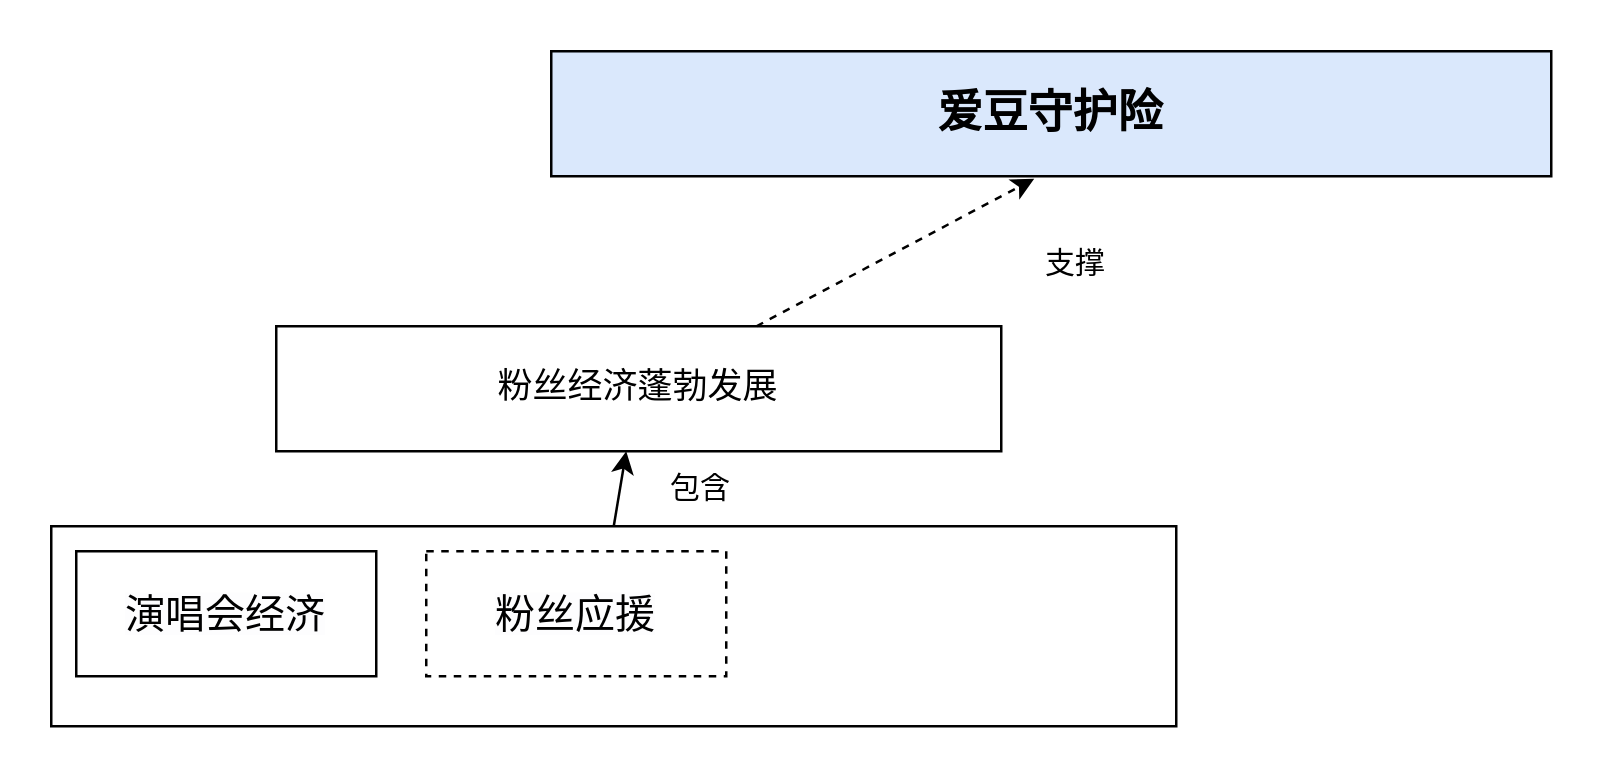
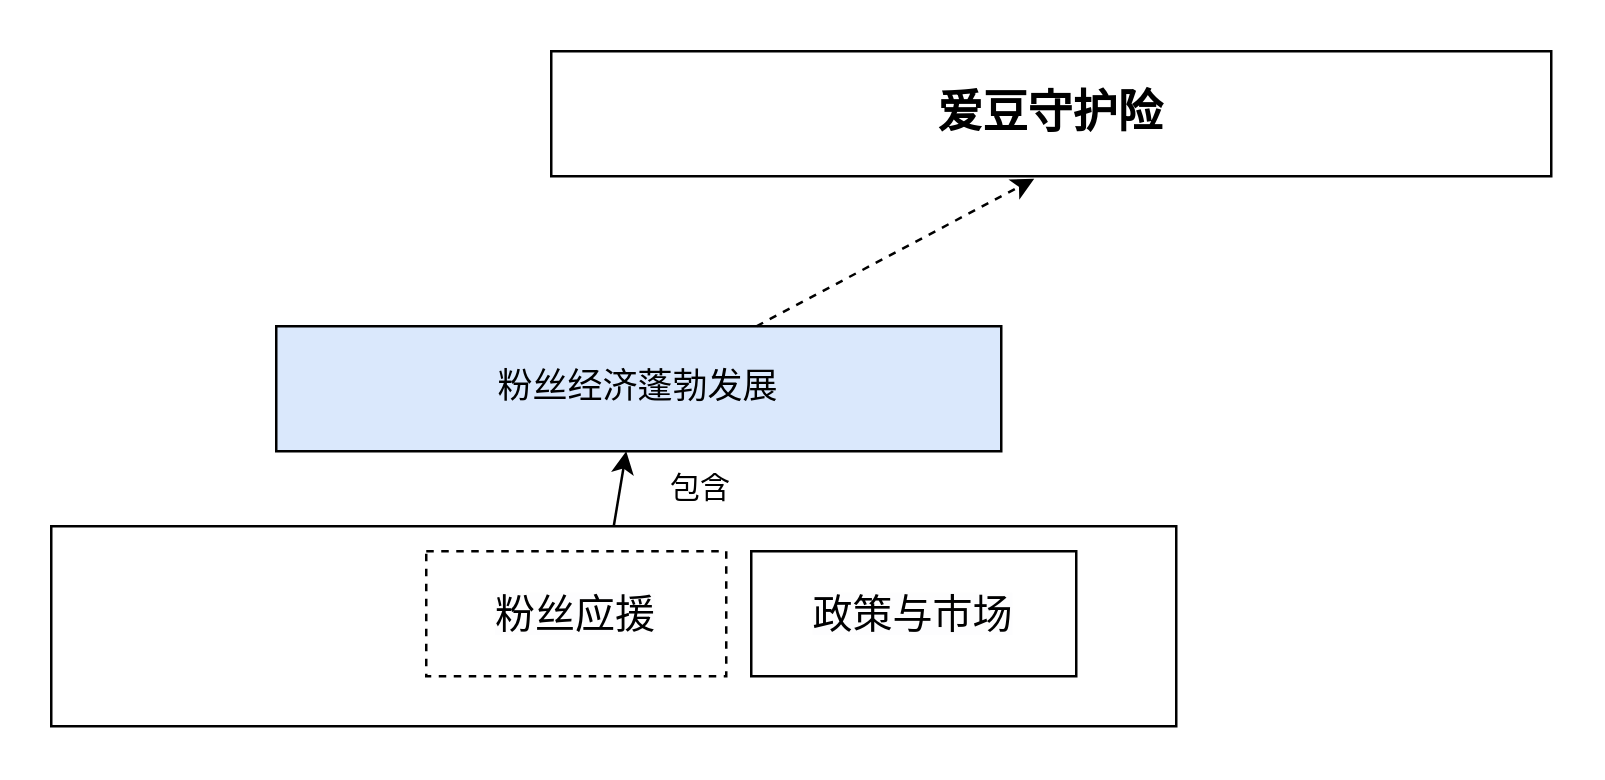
  <mxCell id="0" />
  <mxCell id="1" parent="0" />
  <mxCell id="2" value="" style="rounded=0;whiteSpace=wrap;html=1;movable=1;resizable=1;rotatable=1;deletable=1;editable=1;locked=0;connectable=1;" vertex="1" parent="1"><mxGeometry x="20" y="210" width="450" height="80" as="geometry" /></mxCell>
- <mxCell id="3" value="&lt;p style=&quot;margin: 0pt 0pt 0.0pt; text-align: justify; font-family: &amp;quot;Times New Roman&amp;quot;;&quot; class=&quot;MsoNormal&quot;&gt;&lt;span style=&quot;font-family: 宋体;&quot;&gt;&lt;b style=&quot;&quot;&gt;&lt;font style=&quot;font-size: 18px;&quot;&gt;爱豆守护险&lt;/font&gt;&lt;/b&gt;&lt;/span&gt;&lt;/p&gt;" style="rounded=0;whiteSpace=wrap;html=1;fillColor=#dae8fc;" vertex="1" parent="1"><mxGeometry x="220" y="20" width="400" height="50" as="geometry" /></mxCell>
- <mxCell id="4" value="&lt;p style=&quot;margin: 0pt 0pt 0.0pt; text-align: justify; font-family: &amp;quot;Times New Roman&amp;quot;; font-size: 10.5pt;&quot; class=&quot;MsoNormal&quot;&gt;&lt;span style=&quot;font-family: 宋体; font-size: 10.5pt;&quot;&gt;粉丝经济蓬勃发展&lt;/span&gt;&lt;/p&gt;" style="rounded=0;whiteSpace=wrap;html=1;" vertex="1" parent="1"><mxGeometry x="110" y="130" width="290" height="50" as="geometry" /></mxCell>
+ <mxCell id="3" value="&lt;p style=&quot;margin: 0pt 0pt 0.0pt; text-align: justify; font-family: &amp;quot;Times New Roman&amp;quot;;&quot; class=&quot;MsoNormal&quot;&gt;&lt;span style=&quot;font-family: 宋体;&quot;&gt;&lt;b style=&quot;&quot;&gt;&lt;font style=&quot;font-size: 18px;&quot;&gt;爱豆守护险&lt;/font&gt;&lt;/b&gt;&lt;/span&gt;&lt;/p&gt;" style="rounded=0;whiteSpace=wrap;html=1;" vertex="1" parent="1"><mxGeometry x="220" y="20" width="400" height="50" as="geometry" /></mxCell>
+ <mxCell id="4" value="&lt;p style=&quot;margin: 0pt 0pt 0.0pt; text-align: justify; font-family: &amp;quot;Times New Roman&amp;quot;; font-size: 10.5pt;&quot; class=&quot;MsoNormal&quot;&gt;&lt;span style=&quot;font-family: 宋体; font-size: 10.5pt;&quot;&gt;粉丝经济蓬勃发展&lt;/span&gt;&lt;/p&gt;" style="rounded=0;whiteSpace=wrap;html=1;fillColor=#dae8fc;" vertex="1" parent="1"><mxGeometry x="110" y="130" width="290" height="50" as="geometry" /></mxCell>
  <mxCell id="5" value="" style="endArrow=classic;html=1;rounded=0;entryX=0.483;entryY=1.02;entryDx=0;entryDy=0;entryPerimeter=0;dashed=1;" edge="1" parent="1" source="4" target="3"><mxGeometry width="50" height="50" relative="1" as="geometry"><mxPoint x="420" y="70" as="sourcePoint" /><mxPoint x="360" y="90" as="targetPoint" /></mxGeometry></mxCell>
- <mxCell id="6" value="支撑" style="text;html=1;align=center;verticalAlign=middle;whiteSpace=wrap;rounded=0;" vertex="1" parent="1"><mxGeometry x="400" y="90" width="60" height="30" as="geometry" /></mxCell>
- <mxCell id="7" value="&lt;p style=&quot;margin: 0pt 0pt 0.0pt; text-align: justify; font-family: &amp;quot;Times New Roman&amp;quot;; font-size: 10.5pt;&quot; class=&quot;MsoNormal&quot;&gt;&lt;span style=&quot;font-family: 宋体; letter-spacing: 0pt; font-size: 12pt; background: rgb(253, 253, 254);&quot; class=&quot;15&quot;&gt;&lt;font style=&quot;&quot; face=&quot;宋体&quot;&gt;演唱会经济&lt;/font&gt;&lt;/span&gt;&lt;/p&gt;" style="rounded=0;whiteSpace=wrap;html=1;movable=1;resizable=1;rotatable=1;deletable=1;editable=1;locked=0;connectable=1;" vertex="1" parent="1"><mxGeometry y="220" width="120" height="50" as="geometry" x="30" /></mxCell>
  <mxCell id="8" value="&lt;p style=&quot;margin: 0pt 0pt 0.0pt; text-align: justify; font-family: &amp;quot;Times New Roman&amp;quot;; font-size: 10.5pt;&quot; class=&quot;MsoNormal&quot;&gt;&lt;span style=&quot;font-family: 宋体; letter-spacing: 0pt; font-size: 12pt; background: rgb(253, 253, 254);&quot; class=&quot;15&quot;&gt;&lt;font style=&quot;&quot; face=&quot;宋体&quot;&gt;粉丝应援&lt;/font&gt;&lt;/span&gt;&lt;/p&gt;" style="rounded=0;whiteSpace=wrap;html=1;movable=1;resizable=1;rotatable=1;deletable=1;editable=1;locked=0;connectable=1;dashed=1;" vertex="1" parent="1"><mxGeometry x="170" y="220" width="120" height="50" as="geometry" /></mxCell>
+ <mxCell id="9" value="&lt;p style=&quot;margin: 0pt 0pt 0.0pt; text-align: justify; font-family: &amp;quot;Times New Roman&amp;quot;; font-size: 10.5pt;&quot; class=&quot;MsoNormal&quot;&gt;&lt;span style=&quot;font-family: 宋体; letter-spacing: 0pt; font-size: 12pt; background: rgb(253, 253, 254);&quot; class=&quot;15&quot;&gt;&lt;font style=&quot;&quot; face=&quot;宋体&quot;&gt;政策与市场&lt;/font&gt;&lt;/span&gt;&lt;/p&gt;" style="rounded=0;whiteSpace=wrap;html=1;movable=1;resizable=1;rotatable=1;deletable=1;editable=1;locked=0;connectable=1;" vertex="1" parent="1"><mxGeometry x="300" y="220" width="130" height="50" as="geometry" /></mxCell>
  <mxCell id="10" value="" style="endArrow=classic;html=1;rounded=0;exitX=0.5;exitY=0;exitDx=0;exitDy=0;" edge="1" parent="1" source="2"><mxGeometry width="50" height="50" relative="1" as="geometry"><mxPoint x="200" y="230" as="sourcePoint" /><mxPoint x="250" y="180" as="targetPoint" /></mxGeometry></mxCell>
  <mxCell id="11" value="包含" style="text;html=1;align=center;verticalAlign=middle;whiteSpace=wrap;rounded=0;" vertex="1" parent="1"><mxGeometry x="250" y="180" width="60" height="30" as="geometry" /></mxCell>
